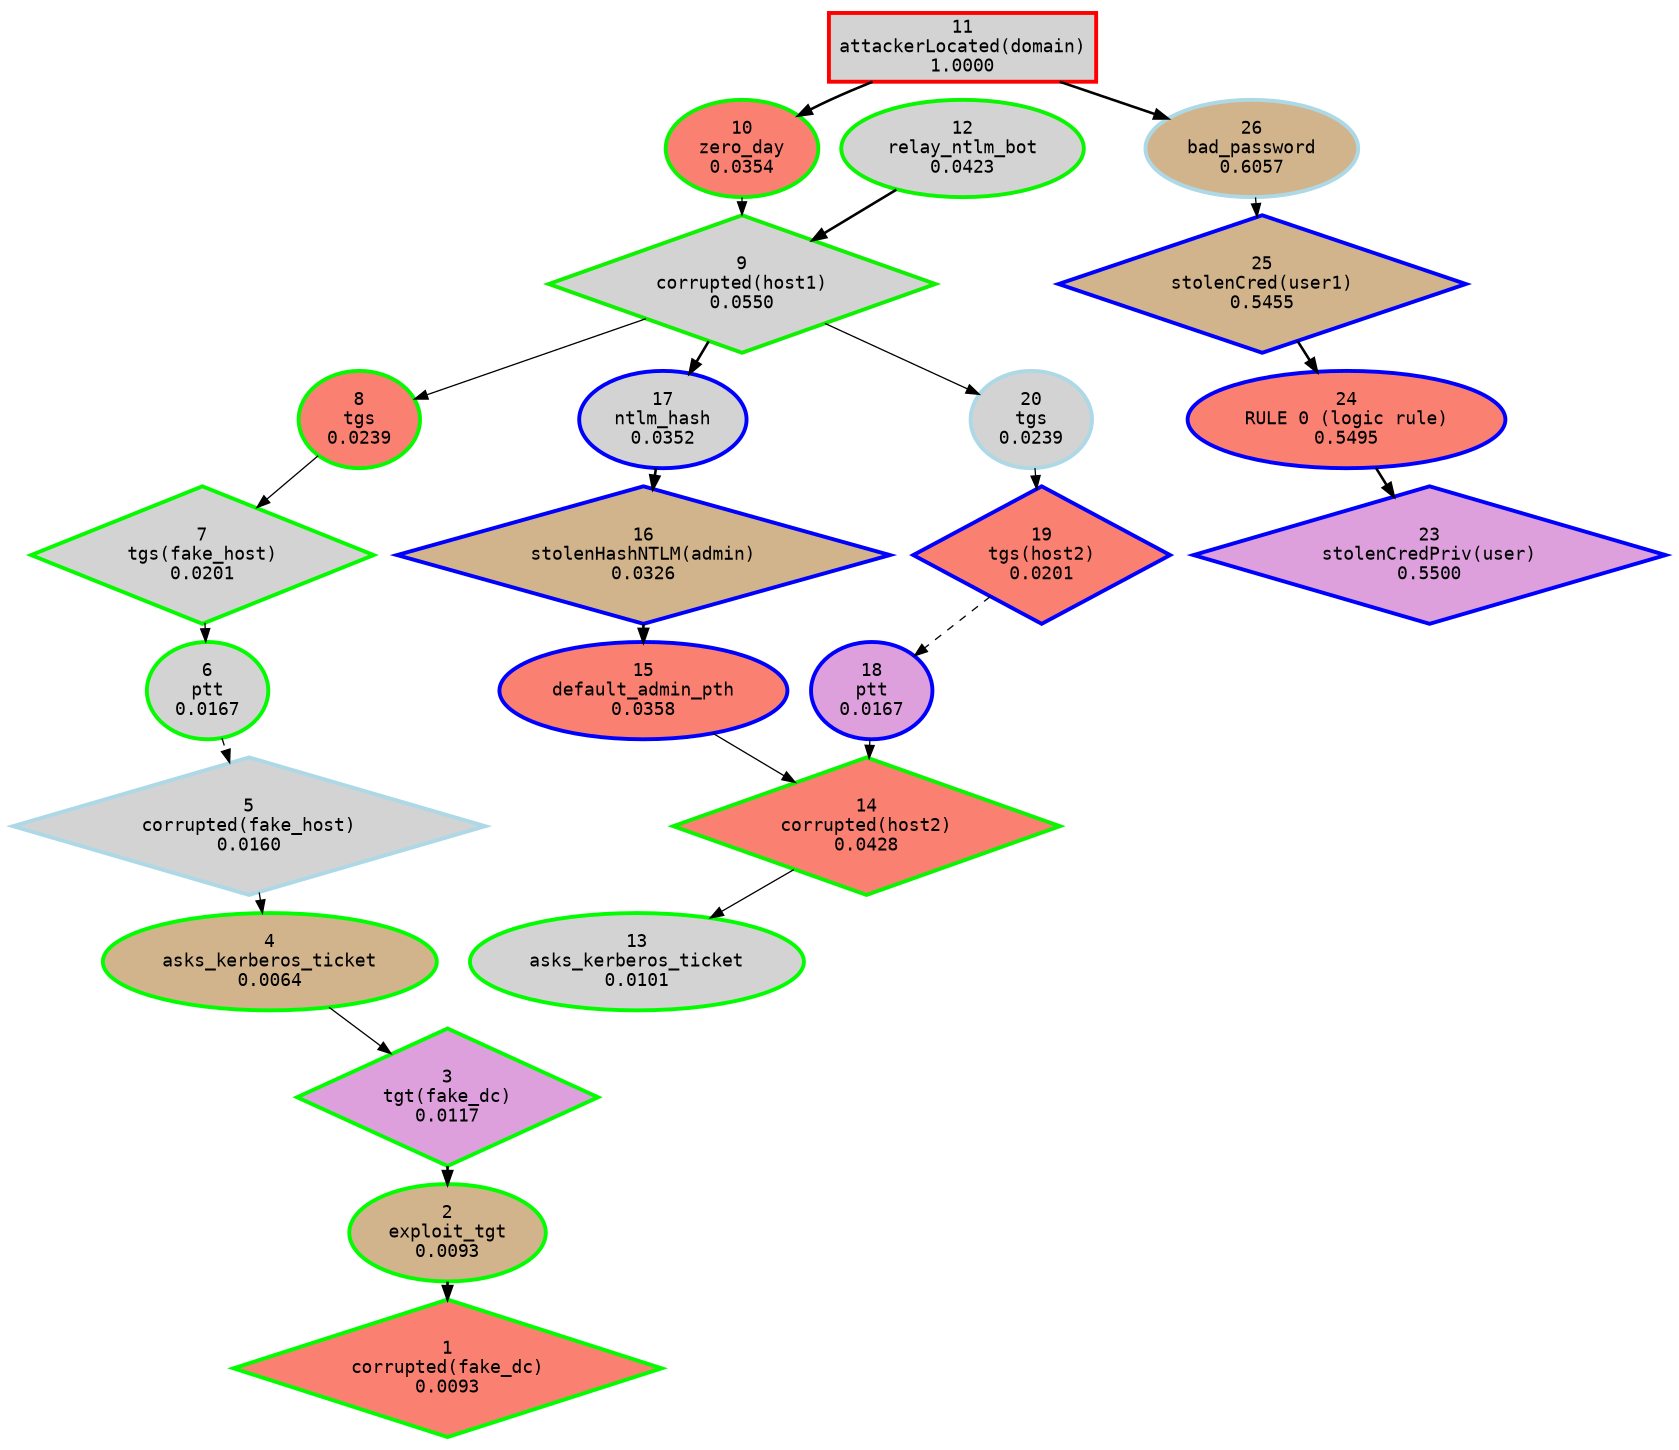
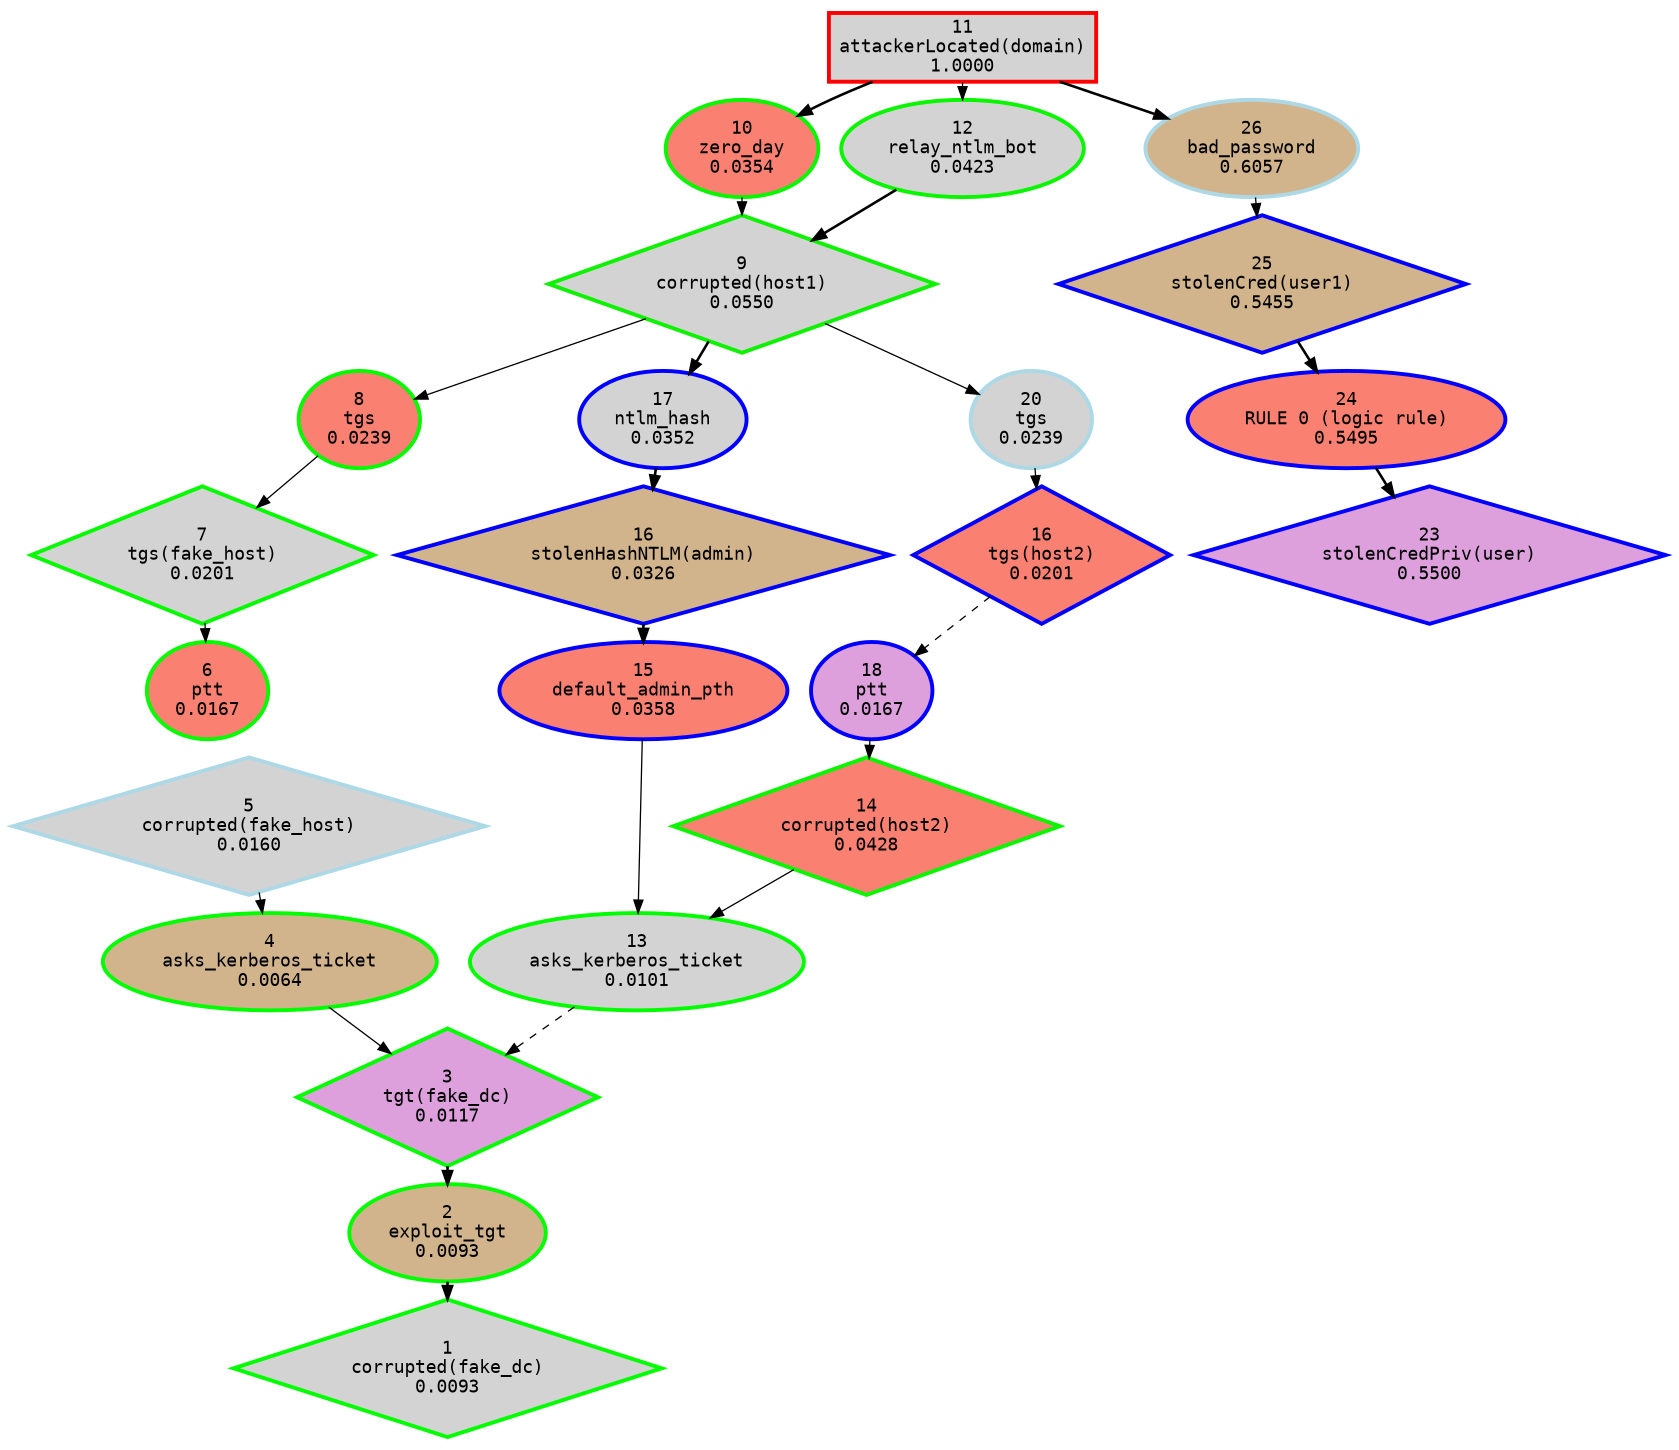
  digraph {
    fontname="DejaVu Sans Mono"
    ranksep=0.2
    node [color=blue fillcolor=lightgrey fontname="DejaVu Sans Mono" penwidth=3 shape=ellipse style=filled]
    edge [fontname="DejaVu Sans Mono" style=bold]
-   n1 [color="#02FD00" fillcolor=salmon label="1\ncorrupted(fake_dc)\n0.0093" shape=diamond]
+   n1 [color="#02FD00" label="1\ncorrupted(fake_dc)\n0.0093" shape=diamond]
    n2 [color="#02FD00" fillcolor=tan label="2\nexploit_tgt\n0.0093"]
    n3 [color="#02FD00" fillcolor=plum label="3\ntgt(fake_dc)\n0.0117" shape=diamond]
    n4 [color="#01FE00" fillcolor=tan label="4\nasks_kerberos_ticket\n0.0064"]
    n5 [color=lightblue label="5\ncorrupted(fake_host)\n0.0160" shape=diamond]
-   n6 [color="#04FB00" label="6\nptt\n0.0167"]
+   n6 [color="#04FB00" fillcolor=salmon label="6\nptt\n0.0167"]
    n7 [color="#05FA00" label="7\ntgs(fake_host)\n0.0201" shape=diamond]
    n8 [color="#06F900" fillcolor=salmon label="8\ntgs\n0.0239"]
    n9 [color="#0EF100" label="9\ncorrupted(host1)\n0.0550" shape=diamond]
    n10 [label="17\nntlm_hash\n0.0352"]
    n11 [color=lightblue label="20\ntgs\n0.0239"]
    n12 [fillcolor=tan label="16\nstolenHashNTLM(admin)\n0.0326" shape=diamond]
-   n13 [fillcolor=salmon label="19\ntgs(host2)\n0.0201" shape=diamond]
+   n13 [fillcolor=salmon label="16\ntgs(host2)\n0.0201" shape=diamond]
    n14 [color="#09F600" fillcolor=salmon label="10\nzero_day\n0.0354"]
    n15 [color="#FF0000" label="11\nattackerLocated(domain)\n1.0000" shape=box]
    n16 [color="#0AF500" label="12\nrelay_ntlm_bot\n0.0423"]
    n17 [color=lightblue fillcolor=tan label="26\nbad_password\n0.6057"]
    n18 [fillcolor=tan label="25\nstolenCred(user1)\n0.5455" shape=diamond]
    n19 [color="#02FD00" label="13\nasks_kerberos_ticket\n0.0101"]
    n20 [color="#0AF500" fillcolor=salmon label="14\ncorrupted(host2)\n0.0428" shape=diamond]
    n21 [fillcolor=salmon label="15\ndefault_admin_pth\n0.0358"]
    n22 [fillcolor=plum label="18\nptt\n0.0167"]
    n23 [fillcolor=plum label="23\nstolenCredPriv(user)\n0.5500" shape=diamond]
    n24 [fillcolor=salmon label="24\nRULE 0 (logic rule)\n0.5495"]
    n2 -> n1
    n3 -> n2
    n4 -> n3 [style=solid]
    n5 -> n4 [style=dashed]
-   n6 -> n5 [style=dashed]
    n7 -> n6 [style=dashed]
    n8 -> n7 [style=solid]
    n9 -> n8 [style=solid]
    n9 -> n10
    n9 -> n11 [style=solid]
    n10 -> n12
    n11 -> n13 [style=solid]
    n12 -> n21
    n13 -> n22 [style=dashed]
    n14 -> n9 [style=solid]
    n15 -> n14
+   n15 -> n16 [style=dashed]
    n15 -> n17
    n16 -> n9
    n17 -> n18 [style=solid]
    n18 -> n24
+   n19 -> n3 [style=dashed]
    n20 -> n19 [style=solid]
-   n21 -> n20 [style=solid]
+   n21 -> n19 [style=solid]
    n22 -> n20 [style=dashed]
    n24 -> n23
  }
